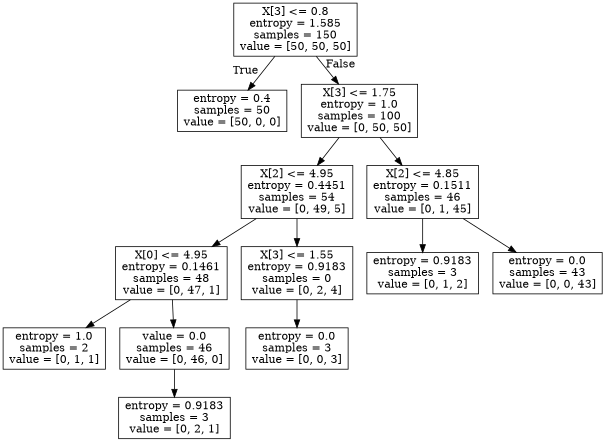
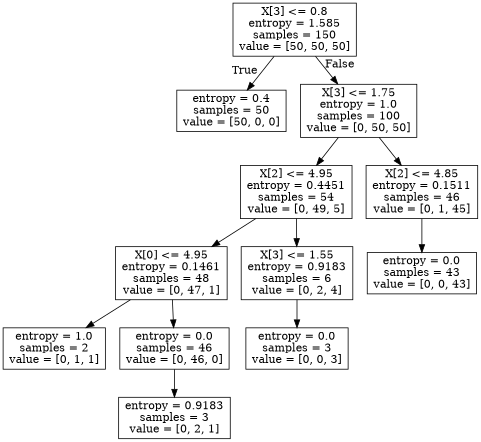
  digraph {
    node [shape=box]
    n1 [label="X[3] <= 0.8\nentropy = 1.585\nsamples = 150\nvalue = [50, 50, 50]"]
    n2 [label="entropy = 0.4\nsamples = 50\nvalue = [50, 0, 0]"]
    n3 [label="X[3] <= 1.75\nentropy = 1.0\nsamples = 100\nvalue = [0, 50, 50]"]
    n4 [label="X[2] <= 4.95\nentropy = 0.4451\nsamples = 54\nvalue = [0, 49, 5]"]
    n5 [label="X[2] <= 4.85\nentropy = 0.1511\nsamples = 46\nvalue = [0, 1, 45]"]
    n6 [label="X[0] <= 4.95\nentropy = 0.1461\nsamples = 48\nvalue = [0, 47, 1]"]
-   n7 [label="X[3] <= 1.55\nentropy = 0.9183\nsamples = 0\nvalue = [0, 2, 4]"]
-   n8 [label="entropy = 0.9183\nsamples = 3\nvalue = [0, 1, 2]"]
+   n7 [label="X[3] <= 1.55\nentropy = 0.9183\nsamples = 6\nvalue = [0, 2, 4]"]
    n9 [label="entropy = 0.0\nsamples = 43\nvalue = [0, 0, 43]"]
    n10 [label="entropy = 1.0\nsamples = 2\nvalue = [0, 1, 1]"]
-   n11 [label="value = 0.0\nsamples = 46\nvalue = [0, 46, 0]"]
+   n11 [label="entropy = 0.0\nsamples = 46\nvalue = [0, 46, 0]"]
    n12 [label="entropy = 0.0\nsamples = 3\nvalue = [0, 0, 3]"]
    n13 [label="entropy = 0.9183\nsamples = 3\nvalue = [0, 2, 1]"]
    n1 -> n2 [headlabel=True labelangle=45 labeldistance=2.5]
    n1 -> n3 [headlabel=False labelangle=-45 labeldistance=2.5]
    n3 -> n4
    n3 -> n5
    n4 -> n6
    n4 -> n7
-   n5 -> n8
    n5 -> n9
    n6 -> n10
    n6 -> n11
    n7 -> n12
    n11 -> n13
  }
